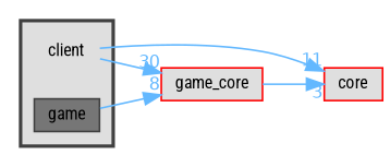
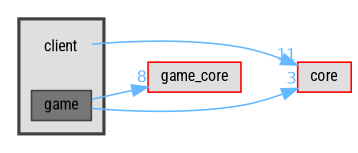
  digraph {
    compound=true
    fontname="Roboto Condensed"
    rankdir=LR
    node [fontname="Roboto Condensed" fontsize=10 shape=box color=red fillcolor="#dfdfdf" style=filled]
    edge [color=steelblue1 fontcolor=steelblue1 fontname="Roboto Condensed" fontsize=10 labeldistance=1.5 labelfontname=Helvetica labelfontsize=10]
    n1 [height=0.2 label=client shape=plaintext width=0.4 color="" fillcolor="" style=""]
    n2 [color=grey25 fillcolor="#767676" height=0.2 label=game width=0.4]
    n3 [height=0.2 label=core width=0.4]
    n4 [height=0.2 label=game_core width=0.4]
    subgraph cluster_1 {
      bgcolor="#dfdfdf"
      fontsize=10
      pencolor=grey25
      style="filled,bold"
      n1
      n2
    }
    n1 -> n3 [headlabel=11]
-   n1 -> n4 [headlabel=30]
-   n4 -> n3 [headlabel=3]
+   n2 -> n3 [headlabel=3]
    n2 -> n4 [headlabel=8]
  }
